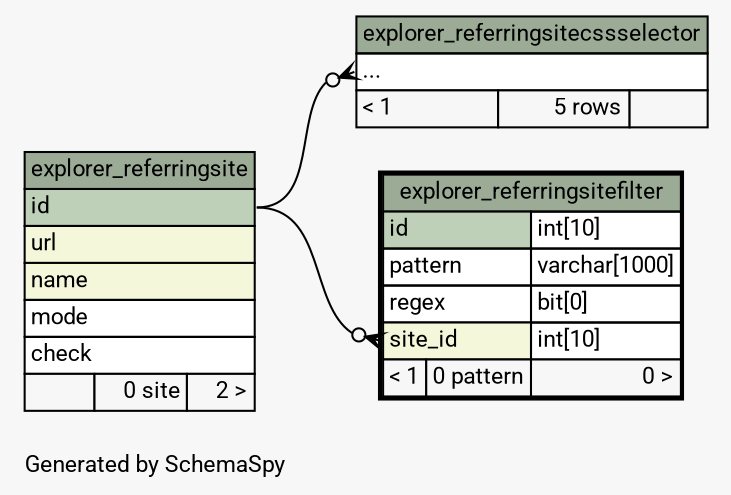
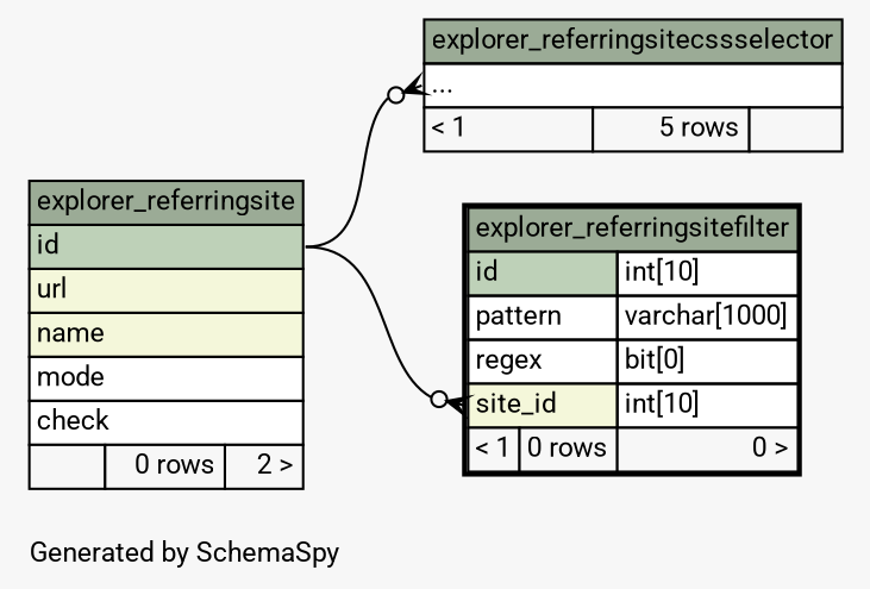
  digraph {
    bgcolor="#f7f7f7"
    fontname=Roboto
    fontsize=11
    label="\nGenerated by SchemaSpy"
    labeljust=l
    nodesep=0.18
    rankdir=RL
    ranksep=0.46
    node [fontname=Roboto fontsize=11 shape=plaintext]
    edge [arrowhead=none arrowsize=0.8 arrowtail=crowodot dir=back fontname=Roboto headport="id:e"]
    n1 [label=<     <TABLE BORDER="0" CELLBORDER="1" CELLSPACING="0" BGCOLOR="#ffffff">       <TR><TD COLSPAN="3" BGCOLOR="#9bab96" ALIGN="CENTER">explorer_referringsitecssselector</TD></TR>       <TR><TD PORT="elipses" COLSPAN="3" ALIGN="LEFT">...</TD></TR>       <TR><TD ALIGN="LEFT" BGCOLOR="#f7f7f7">&lt; 1</TD><TD ALIGN="RIGHT" BGCOLOR="#f7f7f7">5 rows</TD><TD ALIGN="RIGHT" BGCOLOR="#f7f7f7">  </TD></TR>     </TABLE>>]
-   n2 [label=<     <TABLE BORDER="0" CELLBORDER="1" CELLSPACING="0" BGCOLOR="#ffffff">       <TR><TD COLSPAN="3" BGCOLOR="#9bab96" ALIGN="CENTER">explorer_referringsite</TD></TR>       <TR><TD PORT="id" COLSPAN="3" BGCOLOR="#bed1b8" ALIGN="LEFT">id</TD></TR>       <TR><TD PORT="url" COLSPAN="3" BGCOLOR="#f4f7da" ALIGN="LEFT">url</TD></TR>       <TR><TD PORT="name" COLSPAN="3" BGCOLOR="#f4f7da" ALIGN="LEFT">name</TD></TR>       <TR><TD PORT="mode" COLSPAN="3" ALIGN="LEFT">mode</TD></TR>       <TR><TD PORT="check" COLSPAN="3" ALIGN="LEFT">check</TD></TR>       <TR><TD ALIGN="LEFT" BGCOLOR="#f7f7f7">  </TD><TD ALIGN="RIGHT" BGCOLOR="#f7f7f7">0 site</TD><TD ALIGN="RIGHT" BGCOLOR="#f7f7f7">2 &gt;</TD></TR>     </TABLE>>]
-   n3 [label=<     <TABLE BORDER="2" CELLBORDER="1" CELLSPACING="0" BGCOLOR="#ffffff">       <TR><TD COLSPAN="3" BGCOLOR="#9bab96" ALIGN="CENTER">explorer_referringsitefilter</TD></TR>       <TR><TD PORT="id" COLSPAN="2" BGCOLOR="#bed1b8" ALIGN="LEFT">id</TD><TD PORT="id.type" ALIGN="LEFT">int[10]</TD></TR>       <TR><TD PORT="pattern" COLSPAN="2" ALIGN="LEFT">pattern</TD><TD PORT="pattern.type" ALIGN="LEFT">varchar[1000]</TD></TR>       <TR><TD PORT="regex" COLSPAN="2" ALIGN="LEFT">regex</TD><TD PORT="regex.type" ALIGN="LEFT">bit[0]</TD></TR>       <TR><TD PORT="site_id" COLSPAN="2" BGCOLOR="#f4f7da" ALIGN="LEFT">site_id</TD><TD PORT="site_id.type" ALIGN="LEFT">int[10]</TD></TR>       <TR><TD ALIGN="LEFT" BGCOLOR="#f7f7f7">&lt; 1</TD><TD ALIGN="RIGHT" BGCOLOR="#f7f7f7">0 pattern</TD><TD ALIGN="RIGHT" BGCOLOR="#f7f7f7">0 &gt;</TD></TR>     </TABLE>>]
+   n2 [label=<     <TABLE BORDER="0" CELLBORDER="1" CELLSPACING="0" BGCOLOR="#ffffff">       <TR><TD COLSPAN="3" BGCOLOR="#9bab96" ALIGN="CENTER">explorer_referringsite</TD></TR>       <TR><TD PORT="id" COLSPAN="3" BGCOLOR="#bed1b8" ALIGN="LEFT">id</TD></TR>       <TR><TD PORT="url" COLSPAN="3" BGCOLOR="#f4f7da" ALIGN="LEFT">url</TD></TR>       <TR><TD PORT="name" COLSPAN="3" BGCOLOR="#f4f7da" ALIGN="LEFT">name</TD></TR>       <TR><TD PORT="mode" COLSPAN="3" ALIGN="LEFT">mode</TD></TR>       <TR><TD PORT="check" COLSPAN="3" ALIGN="LEFT">check</TD></TR>       <TR><TD ALIGN="LEFT" BGCOLOR="#f7f7f7">  </TD><TD ALIGN="RIGHT" BGCOLOR="#f7f7f7">0 rows</TD><TD ALIGN="RIGHT" BGCOLOR="#f7f7f7">2 &gt;</TD></TR>     </TABLE>>]
+   n3 [label=<     <TABLE BORDER="2" CELLBORDER="1" CELLSPACING="0" BGCOLOR="#ffffff">       <TR><TD COLSPAN="3" BGCOLOR="#9bab96" ALIGN="CENTER">explorer_referringsitefilter</TD></TR>       <TR><TD PORT="id" COLSPAN="2" BGCOLOR="#bed1b8" ALIGN="LEFT">id</TD><TD PORT="id.type" ALIGN="LEFT">int[10]</TD></TR>       <TR><TD PORT="pattern" COLSPAN="2" ALIGN="LEFT">pattern</TD><TD PORT="pattern.type" ALIGN="LEFT">varchar[1000]</TD></TR>       <TR><TD PORT="regex" COLSPAN="2" ALIGN="LEFT">regex</TD><TD PORT="regex.type" ALIGN="LEFT">bit[0]</TD></TR>       <TR><TD PORT="site_id" COLSPAN="2" BGCOLOR="#f4f7da" ALIGN="LEFT">site_id</TD><TD PORT="site_id.type" ALIGN="LEFT">int[10]</TD></TR>       <TR><TD ALIGN="LEFT" BGCOLOR="#f7f7f7">&lt; 1</TD><TD ALIGN="RIGHT" BGCOLOR="#f7f7f7">0 rows</TD><TD ALIGN="RIGHT" BGCOLOR="#f7f7f7">0 &gt;</TD></TR>     </TABLE>>]
    n1 -> n2 [tailport="elipses:w"]
    n3 -> n2 [tailport="site_id:w"]
  }
